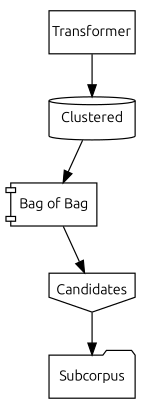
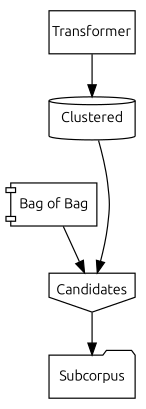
  digraph {
    fontname=Ubuntu
    node [fillcolor=white fixedsize=true fontcolor=black fontname=Ubuntu fontsize=12 margin=1 style=filled]
    edge [fontname=Ubuntu]
    n1 [label=Transformer shape=box width=1]
    n2 [label=Clustered shape=cylinder width=1]
    n3 [label="Bag of Bag" shape=component width=1]
    n4 [label=Candidates shape=invhouse width=1]
    n5 [label=Subcorpus shape=folder width=1]
    subgraph sub_1 {
      n1
    }
    subgraph sub_2 {
      n2
    }
    subgraph sub_3 {
      n3
    }
    subgraph sub_4 {
      n4
    }
    subgraph sub_5 {
      n5
    }
    n1 -> n2
-   n2 -> n3
+   n2 -> n4
    n3 -> n4
    n4 -> n5
  }
